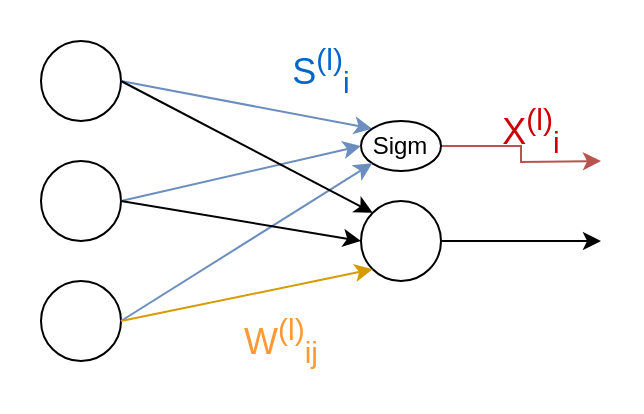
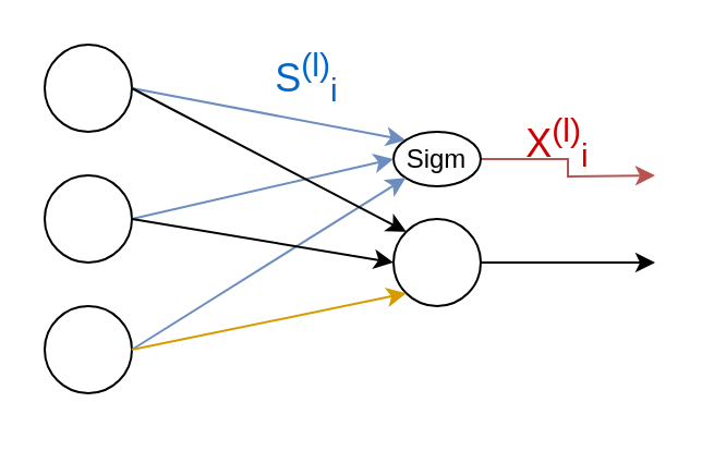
  <mxCell id="0" />
  <mxCell id="1" parent="0" />
  <mxCell id="2" value="" style="ellipse;whiteSpace=wrap;html=1;aspect=fixed;" parent="1" vertex="1"><mxGeometry x="20" y="20" width="40" height="40" as="geometry" /></mxCell>
  <mxCell id="3" value="" style="endArrow=classic;html=1;exitX=1;exitY=0.5;exitDx=0;exitDy=0;entryX=0;entryY=0;entryDx=0;entryDy=0;fillColor=#dae8fc;strokeColor=#6c8ebf;" parent="1" source="2" target="7" edge="1"><mxGeometry width="50" height="50" relative="1" as="geometry"><mxPoint x="100" y="100" as="sourcePoint" /><mxPoint x="110" y="50" as="targetPoint" /></mxGeometry></mxCell>
  <mxCell id="4" value="" style="ellipse;whiteSpace=wrap;html=1;aspect=fixed;" parent="1" vertex="1"><mxGeometry x="20" y="80" width="40" height="40" as="geometry" /></mxCell>
  <mxCell id="5" value="" style="ellipse;whiteSpace=wrap;html=1;aspect=fixed;" parent="1" vertex="1"><mxGeometry x="20" y="140" width="40" height="40" as="geometry" /></mxCell>
  <mxCell id="6" value="" style="edgeStyle=orthogonalEdgeStyle;rounded=0;orthogonalLoop=1;jettySize=auto;html=1;fillColor=#f8cecc;strokeColor=#b85450;" parent="1" source="7" edge="1"><mxGeometry relative="1" as="geometry"><mxPoint x="300" y="80" as="targetPoint" /></mxGeometry></mxCell>
  <mxCell id="7" value="Sigm" style="ellipse;whiteSpace=wrap;html=1;aspect=fixed;" parent="1" vertex="1"><mxGeometry x="180" y="60" width="40" height="25" as="geometry" /></mxCell>
  <mxCell id="8" value="" style="endArrow=classic;html=1;exitX=1;exitY=0.5;exitDx=0;exitDy=0;entryX=0;entryY=1;entryDx=0;entryDy=0;fillColor=#dae8fc;strokeColor=#6c8ebf;" parent="1" source="5" target="7" edge="1"><mxGeometry width="50" height="50" relative="1" as="geometry"><mxPoint x="40" y="220" as="sourcePoint" /><mxPoint x="90" y="170" as="targetPoint" /></mxGeometry></mxCell>
  <mxCell id="9" value="" style="endArrow=classic;html=1;exitX=1;exitY=0.5;exitDx=0;exitDy=0;entryX=0;entryY=0.5;entryDx=0;entryDy=0;fillColor=#dae8fc;strokeColor=#6c8ebf;" parent="1" source="4" target="7" edge="1"><mxGeometry width="50" height="50" relative="1" as="geometry"><mxPoint x="70" y="260" as="sourcePoint" /><mxPoint x="120" y="210" as="targetPoint" /></mxGeometry></mxCell>
  <mxCell id="10" value="" style="edgeStyle=orthogonalEdgeStyle;rounded=0;orthogonalLoop=1;jettySize=auto;html=1;" edge="1" parent="1" source="11"><mxGeometry relative="1" as="geometry"><mxPoint x="300" y="120" as="targetPoint" /></mxGeometry></mxCell>
  <mxCell id="11" value="" style="ellipse;whiteSpace=wrap;html=1;aspect=fixed;" parent="1" vertex="1"><mxGeometry x="180" y="100" width="40" height="40" as="geometry" /></mxCell>
  <mxCell id="12" value="" style="endArrow=classic;html=1;exitX=1;exitY=0.5;exitDx=0;exitDy=0;entryX=0;entryY=1;entryDx=0;entryDy=0;fillColor=#ffe6cc;strokeColor=#d79b00;" parent="1" source="5" target="11" edge="1"><mxGeometry width="50" height="50" relative="1" as="geometry"><mxPoint x="80" y="280" as="sourcePoint" /><mxPoint x="130" y="230" as="targetPoint" /></mxGeometry></mxCell>
  <mxCell id="13" value="" style="endArrow=classic;html=1;exitX=1;exitY=0.5;exitDx=0;exitDy=0;entryX=0;entryY=0.5;entryDx=0;entryDy=0;" parent="1" source="4" target="11" edge="1"><mxGeometry width="50" height="50" relative="1" as="geometry"><mxPoint x="70" y="170" as="sourcePoint" /><mxPoint x="155.858" y="164.142" as="targetPoint" /></mxGeometry></mxCell>
  <mxCell id="14" value="" style="endArrow=classic;html=1;exitX=1;exitY=0.5;exitDx=0;exitDy=0;entryX=0;entryY=0;entryDx=0;entryDy=0;" parent="1" source="2" target="11" edge="1"><mxGeometry width="50" height="50" relative="1" as="geometry"><mxPoint x="80" y="180" as="sourcePoint" /><mxPoint x="165.858" y="174.142" as="targetPoint" /></mxGeometry></mxCell>
- <mxCell id="15" value="&lt;font style=&quot;font-size: 18px&quot; color=&quot;#CC0000&quot;&gt;X&lt;sup&gt;(l)&lt;/sup&gt;&lt;sub&gt;i&lt;/sub&gt;&lt;/font&gt;" style="text;html=1;align=center;verticalAlign=middle;resizable=0;points=[];autosize=1;" parent="1" vertex="1"><mxGeometry x="245" y="50" width="40" height="30" as="geometry" /></mxCell>
- <mxCell id="16" value="&lt;div&gt;&lt;font style=&quot;font-size: 18px&quot; color=&quot;#0066CC&quot;&gt;S&lt;sup&gt;(l)&lt;/sup&gt;&lt;sub&gt;i&lt;/sub&gt;&lt;/font&gt;&lt;/div&gt;" style="text;html=1;align=center;verticalAlign=middle;resizable=0;points=[];autosize=1;strokeColor=none;" parent="1" vertex="1"><mxGeometry x="140" y="20" width="40" height="30" as="geometry" /></mxCell>
- <mxCell id="17" value="&lt;font style=&quot;font-size: 18px&quot; color=&quot;#FF9933&quot;&gt;W&lt;sup&gt;(l)&lt;/sup&gt;&lt;sub&gt;ij&lt;/sub&gt;&lt;/font&gt;" style="text;html=1;align=center;verticalAlign=middle;resizable=0;points=[];autosize=1;strokeColor=none;" parent="1" vertex="1"><mxGeometry x="115" y="155" width="50" height="30" as="geometry" /></mxCell>
+ <mxCell id="15" value="&lt;font style=&quot;font-size: 18px&quot; color=&quot;#CC0000&quot;&gt;X&lt;sup&gt;(l)&lt;/sup&gt;&lt;sub&gt;i&lt;/sub&gt;&lt;/font&gt;" style="text;html=1;align=center;verticalAlign=middle;resizable=0;points=[];autosize=1;" parent="1" vertex="1"><mxGeometry x="235" y="50" width="40" height="30" as="geometry" /></mxCell>
+ <mxCell id="16" value="&lt;div&gt;&lt;font style=&quot;font-size: 18px&quot; color=&quot;#0066CC&quot;&gt;S&lt;sup&gt;(l)&lt;/sup&gt;&lt;sub&gt;i&lt;/sub&gt;&lt;/font&gt;&lt;/div&gt;" style="text;html=1;align=center;verticalAlign=middle;resizable=0;points=[];autosize=1;strokeColor=none;" parent="1" vertex="1"><mxGeometry x="120" y="20" width="40" height="30" as="geometry" /></mxCell>
